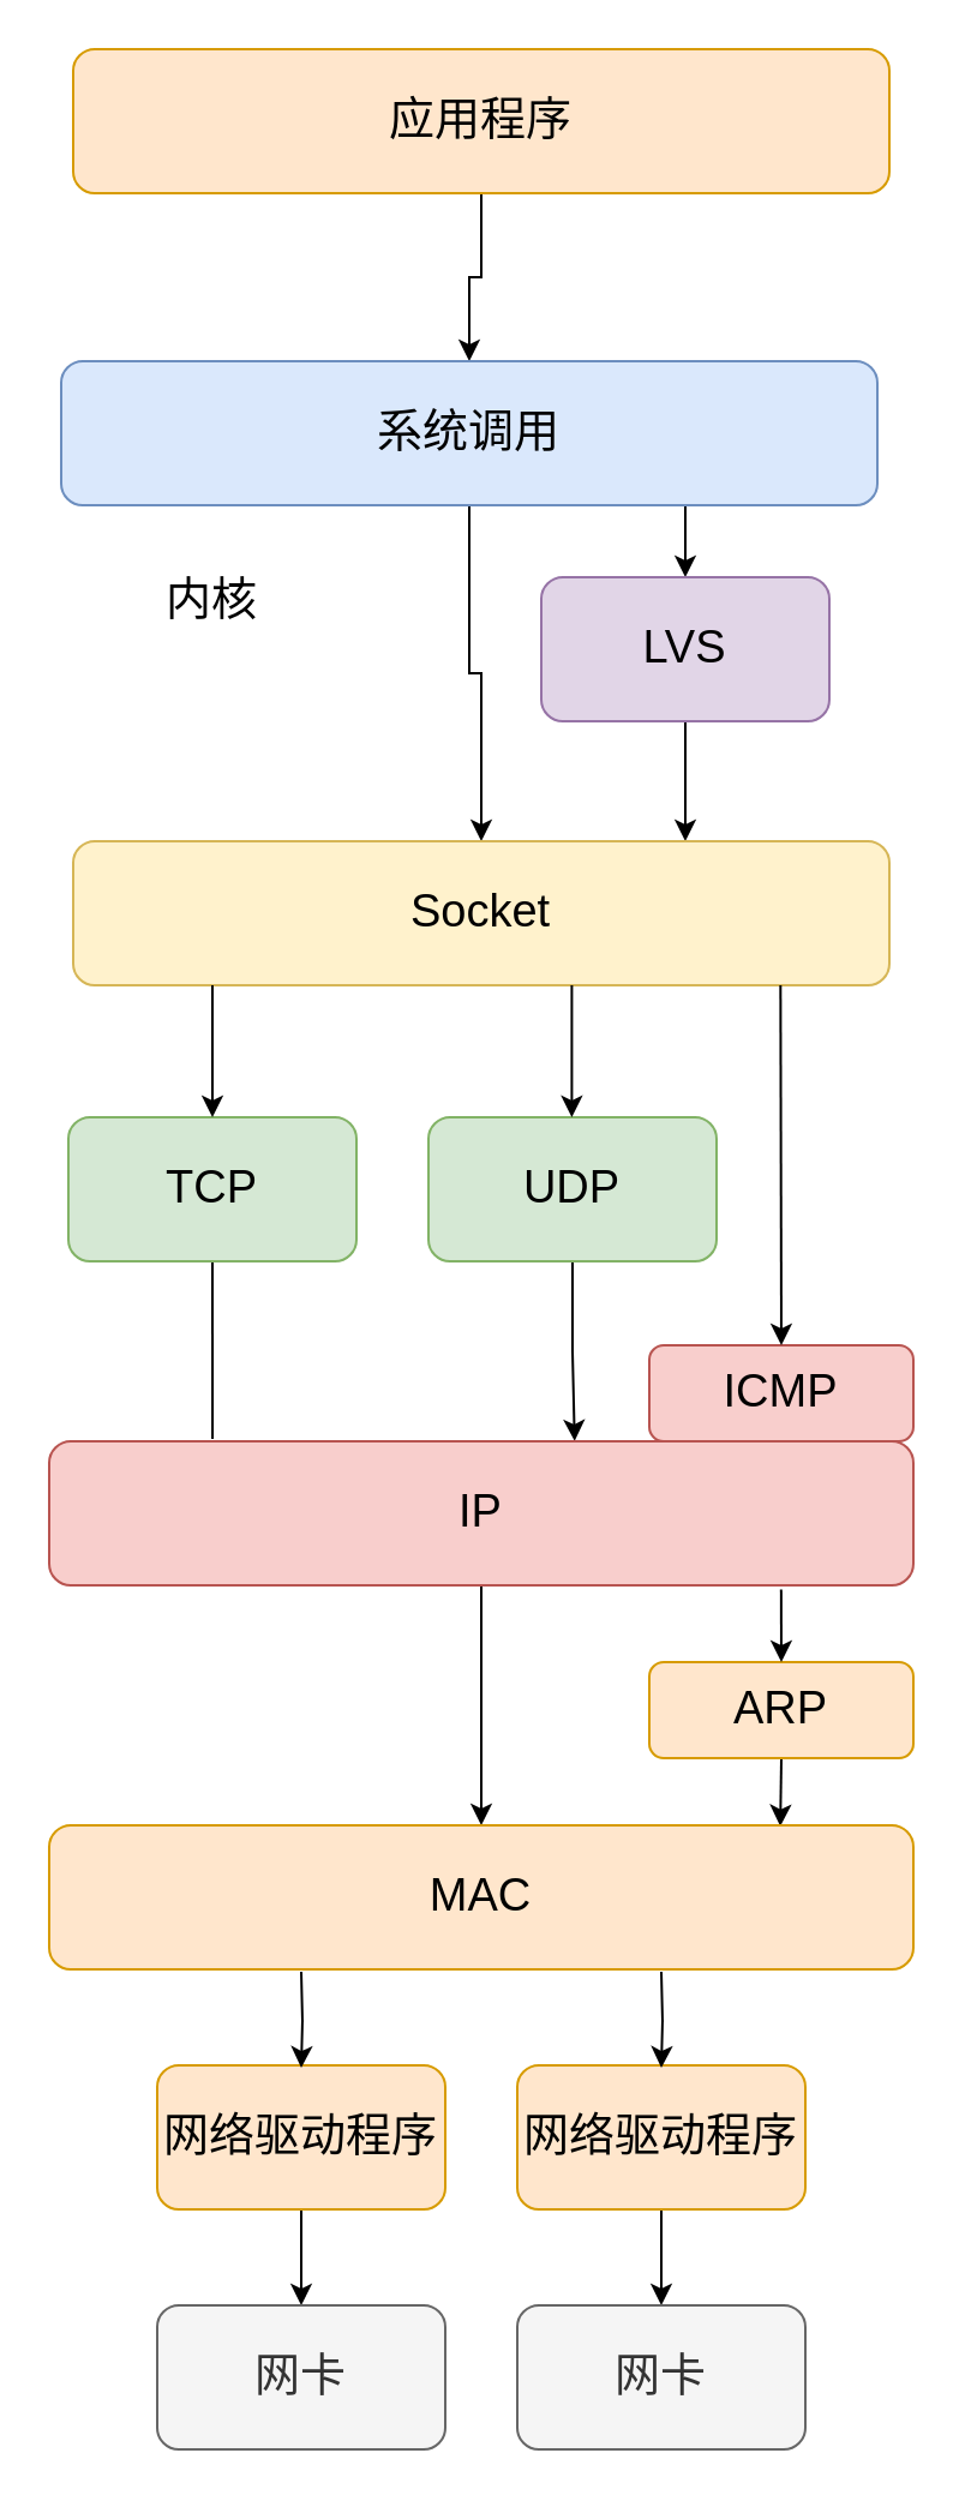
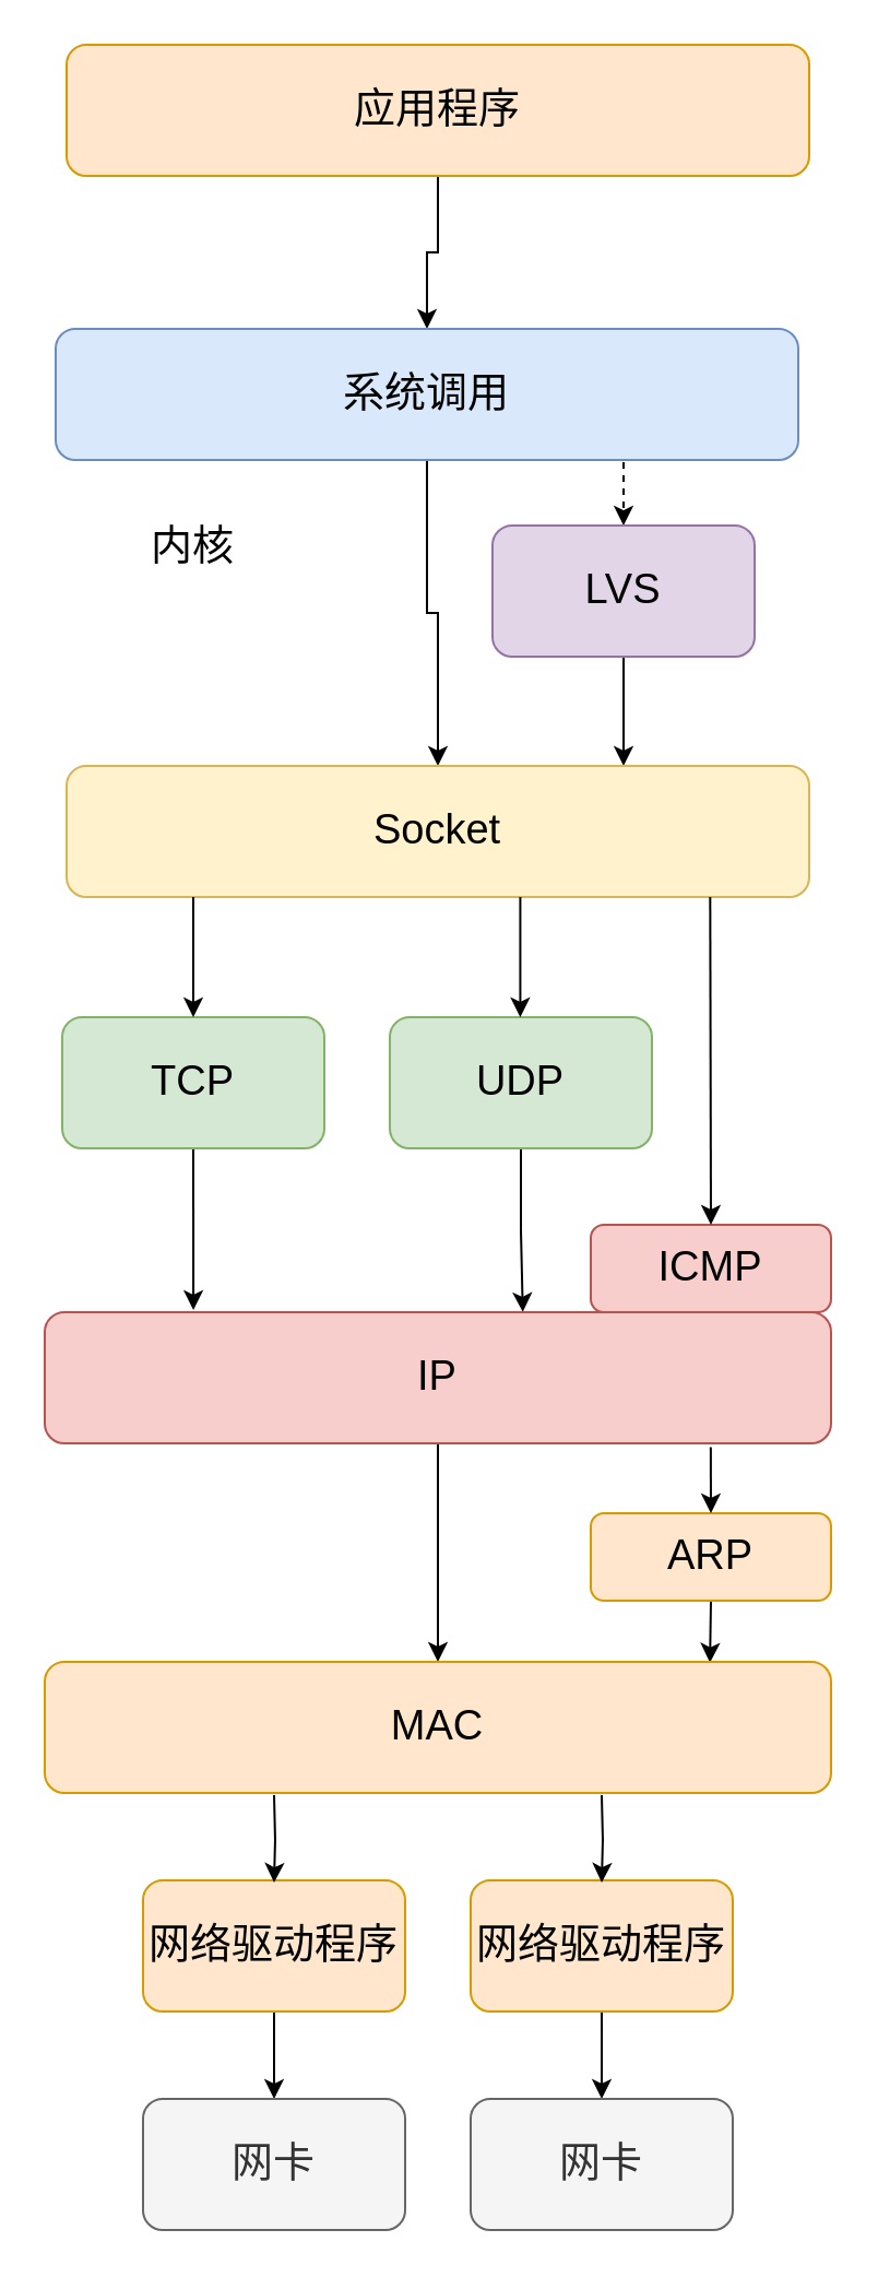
  <mxCell id="0" />
  <mxCell id="1" parent="0" />
  <mxCell id="2" style="edgeStyle=orthogonalEdgeStyle;rounded=0;orthogonalLoop=1;jettySize=auto;html=1;exitX=0.5;exitY=1;exitDx=0;exitDy=0;entryX=0.5;entryY=0;entryDx=0;entryDy=0;fontSize=19;" edge="1" parent="1" source="3" target="6"><mxGeometry relative="1" as="geometry" /></mxCell>
  <mxCell id="3" value="应用程序" style="rounded=1;whiteSpace=wrap;html=1;fillColor=#ffe6cc;strokeColor=#d79b00;fontSize=19;" vertex="1" parent="1"><mxGeometry x="30" y="20" width="340" height="60" as="geometry" /></mxCell>
- <mxCell id="4" style="edgeStyle=orthogonalEdgeStyle;rounded=0;orthogonalLoop=1;jettySize=auto;html=1;exitX=0.75;exitY=1;exitDx=0;exitDy=0;entryX=0.5;entryY=0;entryDx=0;entryDy=0;fontSize=19;" edge="1" parent="1" source="6" target="8"><mxGeometry relative="1" as="geometry" /></mxCell>
+ <mxCell id="4" style="edgeStyle=orthogonalEdgeStyle;rounded=0;orthogonalLoop=1;jettySize=auto;html=1;exitX=0.75;exitY=1;exitDx=0;exitDy=0;entryX=0.5;entryY=0;entryDx=0;entryDy=0;fontSize=19;dashed=1;" edge="1" parent="1" source="6" target="8"><mxGeometry relative="1" as="geometry" /></mxCell>
  <mxCell id="5" style="edgeStyle=orthogonalEdgeStyle;rounded=0;orthogonalLoop=1;jettySize=auto;html=1;exitX=0.5;exitY=1;exitDx=0;exitDy=0;entryX=0.5;entryY=0;entryDx=0;entryDy=0;fontSize=19;" edge="1" parent="1" source="6" target="9"><mxGeometry relative="1" as="geometry" /></mxCell>
  <mxCell id="6" value="系统调用" style="rounded=1;whiteSpace=wrap;html=1;fillColor=#dae8fc;strokeColor=#6c8ebf;fontSize=19;" vertex="1" parent="1"><mxGeometry x="25" y="150" width="340" height="60" as="geometry" /></mxCell>
  <mxCell id="7" style="edgeStyle=orthogonalEdgeStyle;rounded=0;orthogonalLoop=1;jettySize=auto;html=1;exitX=0.5;exitY=1;exitDx=0;exitDy=0;entryX=0.75;entryY=0;entryDx=0;entryDy=0;fontSize=19;" edge="1" parent="1" source="8" target="9"><mxGeometry relative="1" as="geometry" /></mxCell>
  <mxCell id="8" value="LVS" style="rounded=1;whiteSpace=wrap;html=1;fillColor=#e1d5e7;strokeColor=#9673a6;fontSize=19;" vertex="1" parent="1"><mxGeometry x="225" y="240" width="120" height="60" as="geometry" /></mxCell>
  <mxCell id="9" value="Socket" style="rounded=1;whiteSpace=wrap;html=1;fillColor=#fff2cc;strokeColor=#d6b656;fontSize=19;" vertex="1" parent="1"><mxGeometry x="30" y="350" width="340" height="60" as="geometry" /></mxCell>
- <mxCell id="10" style="edgeStyle=orthogonalEdgeStyle;rounded=0;orthogonalLoop=1;jettySize=auto;html=1;exitX=0.5;exitY=1;exitDx=0;exitDy=0;entryX=0.189;entryY=-0.017;entryDx=0;entryDy=0;entryPerimeter=0;fontSize=19;endArrow=none;" edge="1" parent="1" source="11" target="15"><mxGeometry relative="1" as="geometry" /></mxCell>
+ <mxCell id="10" style="edgeStyle=orthogonalEdgeStyle;rounded=0;orthogonalLoop=1;jettySize=auto;html=1;exitX=0.5;exitY=1;exitDx=0;exitDy=0;entryX=0.189;entryY=-0.017;entryDx=0;entryDy=0;entryPerimeter=0;fontSize=19;" edge="1" parent="1" source="11" target="15"><mxGeometry relative="1" as="geometry" /></mxCell>
  <mxCell id="11" value="TCP" style="rounded=1;whiteSpace=wrap;html=1;fillColor=#d5e8d4;strokeColor=#82b366;fontSize=19;" vertex="1" parent="1"><mxGeometry x="28" y="465" width="120" height="60" as="geometry" /></mxCell>
  <mxCell id="12" style="edgeStyle=orthogonalEdgeStyle;rounded=0;orthogonalLoop=1;jettySize=auto;html=1;exitX=0.5;exitY=1;exitDx=0;exitDy=0;entryX=0.608;entryY=-0.001;entryDx=0;entryDy=0;entryPerimeter=0;fontSize=19;" edge="1" parent="1" source="13" target="15"><mxGeometry relative="1" as="geometry" /></mxCell>
  <mxCell id="13" value="UDP" style="rounded=1;whiteSpace=wrap;html=1;fillColor=#d5e8d4;strokeColor=#82b366;fontSize=19;" vertex="1" parent="1"><mxGeometry x="178" y="465" width="120" height="60" as="geometry" /></mxCell>
  <mxCell id="14" style="edgeStyle=orthogonalEdgeStyle;rounded=0;orthogonalLoop=1;jettySize=auto;html=1;exitX=0.5;exitY=1;exitDx=0;exitDy=0;entryX=0.5;entryY=0;entryDx=0;entryDy=0;fontSize=19;" edge="1" parent="1" source="15" target="19"><mxGeometry relative="1" as="geometry" /></mxCell>
  <mxCell id="15" value="IP" style="rounded=1;whiteSpace=wrap;html=1;fillColor=#f8cecc;strokeColor=#b85450;fontSize=19;" vertex="1" parent="1"><mxGeometry x="20" y="600" width="360" height="60" as="geometry" /></mxCell>
  <mxCell id="16" value="ICMP" style="rounded=1;whiteSpace=wrap;html=1;fillColor=#f8cecc;strokeColor=#b85450;fontSize=19;" vertex="1" parent="1"><mxGeometry x="270" y="560" width="110" height="40" as="geometry" /></mxCell>
  <mxCell id="17" style="edgeStyle=orthogonalEdgeStyle;rounded=0;orthogonalLoop=1;jettySize=auto;html=1;exitX=0.5;exitY=1;exitDx=0;exitDy=0;entryX=0.846;entryY=0.006;entryDx=0;entryDy=0;entryPerimeter=0;fontSize=19;" edge="1" parent="1" source="18" target="19"><mxGeometry relative="1" as="geometry" /></mxCell>
  <mxCell id="18" value="ARP" style="rounded=1;whiteSpace=wrap;html=1;fillColor=#ffe6cc;strokeColor=#d79b00;fontSize=19;" vertex="1" parent="1"><mxGeometry x="270" y="692" width="110" height="40" as="geometry" /></mxCell>
  <mxCell id="19" value="MAC" style="rounded=1;whiteSpace=wrap;html=1;fillColor=#ffe6cc;strokeColor=#d79b00;fontSize=19;" vertex="1" parent="1"><mxGeometry x="20" y="760" width="360" height="60" as="geometry" /></mxCell>
  <mxCell id="20" style="edgeStyle=orthogonalEdgeStyle;rounded=0;orthogonalLoop=1;jettySize=auto;html=1;exitX=0.5;exitY=1;exitDx=0;exitDy=0;entryX=0.5;entryY=0;entryDx=0;entryDy=0;fontSize=19;" edge="1" parent="1" source="21" target="24"><mxGeometry relative="1" as="geometry" /></mxCell>
  <mxCell id="21" value="网络驱动程序" style="rounded=1;whiteSpace=wrap;html=1;fillColor=#ffe6cc;strokeColor=#d79b00;fontSize=19;" vertex="1" parent="1"><mxGeometry x="65" y="860" width="120" height="60" as="geometry" /></mxCell>
  <mxCell id="22" style="edgeStyle=orthogonalEdgeStyle;rounded=0;orthogonalLoop=1;jettySize=auto;html=1;exitX=0.5;exitY=1;exitDx=0;exitDy=0;entryX=0.5;entryY=0;entryDx=0;entryDy=0;fontSize=19;" edge="1" parent="1" source="23" target="25"><mxGeometry relative="1" as="geometry" /></mxCell>
  <mxCell id="23" value="网络驱动程序" style="rounded=1;whiteSpace=wrap;html=1;fillColor=#ffe6cc;strokeColor=#d79b00;fontSize=19;" vertex="1" parent="1"><mxGeometry x="215" y="860" width="120" height="60" as="geometry" /></mxCell>
  <mxCell id="24" value="网卡" style="rounded=1;whiteSpace=wrap;html=1;fillColor=#f5f5f5;fontColor=#333333;strokeColor=#666666;fontSize=19;" vertex="1" parent="1"><mxGeometry x="65" y="960" width="120" height="60" as="geometry" /></mxCell>
  <mxCell id="25" value="网卡" style="rounded=1;whiteSpace=wrap;html=1;fillColor=#f5f5f5;fontColor=#333333;strokeColor=#666666;fontSize=19;" vertex="1" parent="1"><mxGeometry x="215" y="960" width="120" height="60" as="geometry" /></mxCell>
  <mxCell id="26" value="" style="endArrow=classic;html=1;rounded=0;entryX=0.5;entryY=0;entryDx=0;entryDy=0;fontSize=19;" edge="1" parent="1" target="11"><mxGeometry width="50" height="50" relative="1" as="geometry"><mxPoint x="88" y="410" as="sourcePoint" /><mxPoint x="170" y="430" as="targetPoint" /></mxGeometry></mxCell>
  <mxCell id="27" value="" style="endArrow=classic;html=1;rounded=0;entryX=0.5;entryY=0;entryDx=0;entryDy=0;fontSize=19;" edge="1" parent="1"><mxGeometry width="50" height="50" relative="1" as="geometry"><mxPoint x="237.71" y="410" as="sourcePoint" /><mxPoint x="237.71" y="465" as="targetPoint" /></mxGeometry></mxCell>
  <mxCell id="28" value="" style="endArrow=classic;html=1;rounded=0;entryX=0.5;entryY=0;entryDx=0;entryDy=0;fontSize=19;" edge="1" parent="1" target="16"><mxGeometry width="50" height="50" relative="1" as="geometry"><mxPoint x="324.66" y="410" as="sourcePoint" /><mxPoint x="324.66" y="465" as="targetPoint" /></mxGeometry></mxCell>
  <mxCell id="29" style="edgeStyle=orthogonalEdgeStyle;rounded=0;orthogonalLoop=1;jettySize=auto;html=1;exitX=0.847;exitY=1.029;exitDx=0;exitDy=0;entryX=0.5;entryY=0;entryDx=0;entryDy=0;exitPerimeter=0;fontSize=19;" edge="1" parent="1" source="15" target="18"><mxGeometry relative="1" as="geometry"><mxPoint x="330" y="682" as="sourcePoint" /><mxPoint x="329.56" y="702.36" as="targetPoint" /></mxGeometry></mxCell>
  <mxCell id="30" style="edgeStyle=orthogonalEdgeStyle;rounded=0;orthogonalLoop=1;jettySize=auto;html=1;exitX=0.5;exitY=1;exitDx=0;exitDy=0;entryX=0.5;entryY=0;entryDx=0;entryDy=0;fontSize=19;" edge="1" parent="1"><mxGeometry relative="1" as="geometry"><mxPoint x="125" y="821" as="sourcePoint" /><mxPoint x="125" y="861" as="targetPoint" /></mxGeometry></mxCell>
  <mxCell id="31" style="edgeStyle=orthogonalEdgeStyle;rounded=0;orthogonalLoop=1;jettySize=auto;html=1;exitX=0.5;exitY=1;exitDx=0;exitDy=0;entryX=0.5;entryY=0;entryDx=0;entryDy=0;fontSize=19;" edge="1" parent="1"><mxGeometry relative="1" as="geometry"><mxPoint x="275" y="821" as="sourcePoint" /><mxPoint x="275" y="861" as="targetPoint" /></mxGeometry></mxCell>
  <mxCell id="32" value="内核" style="rounded=0;whiteSpace=wrap;html=1;fontSize=19;strokeColor=none;fillColor=none;" vertex="1" parent="1"><mxGeometry x="28" y="220" width="120" height="60" as="geometry" /></mxCell>
